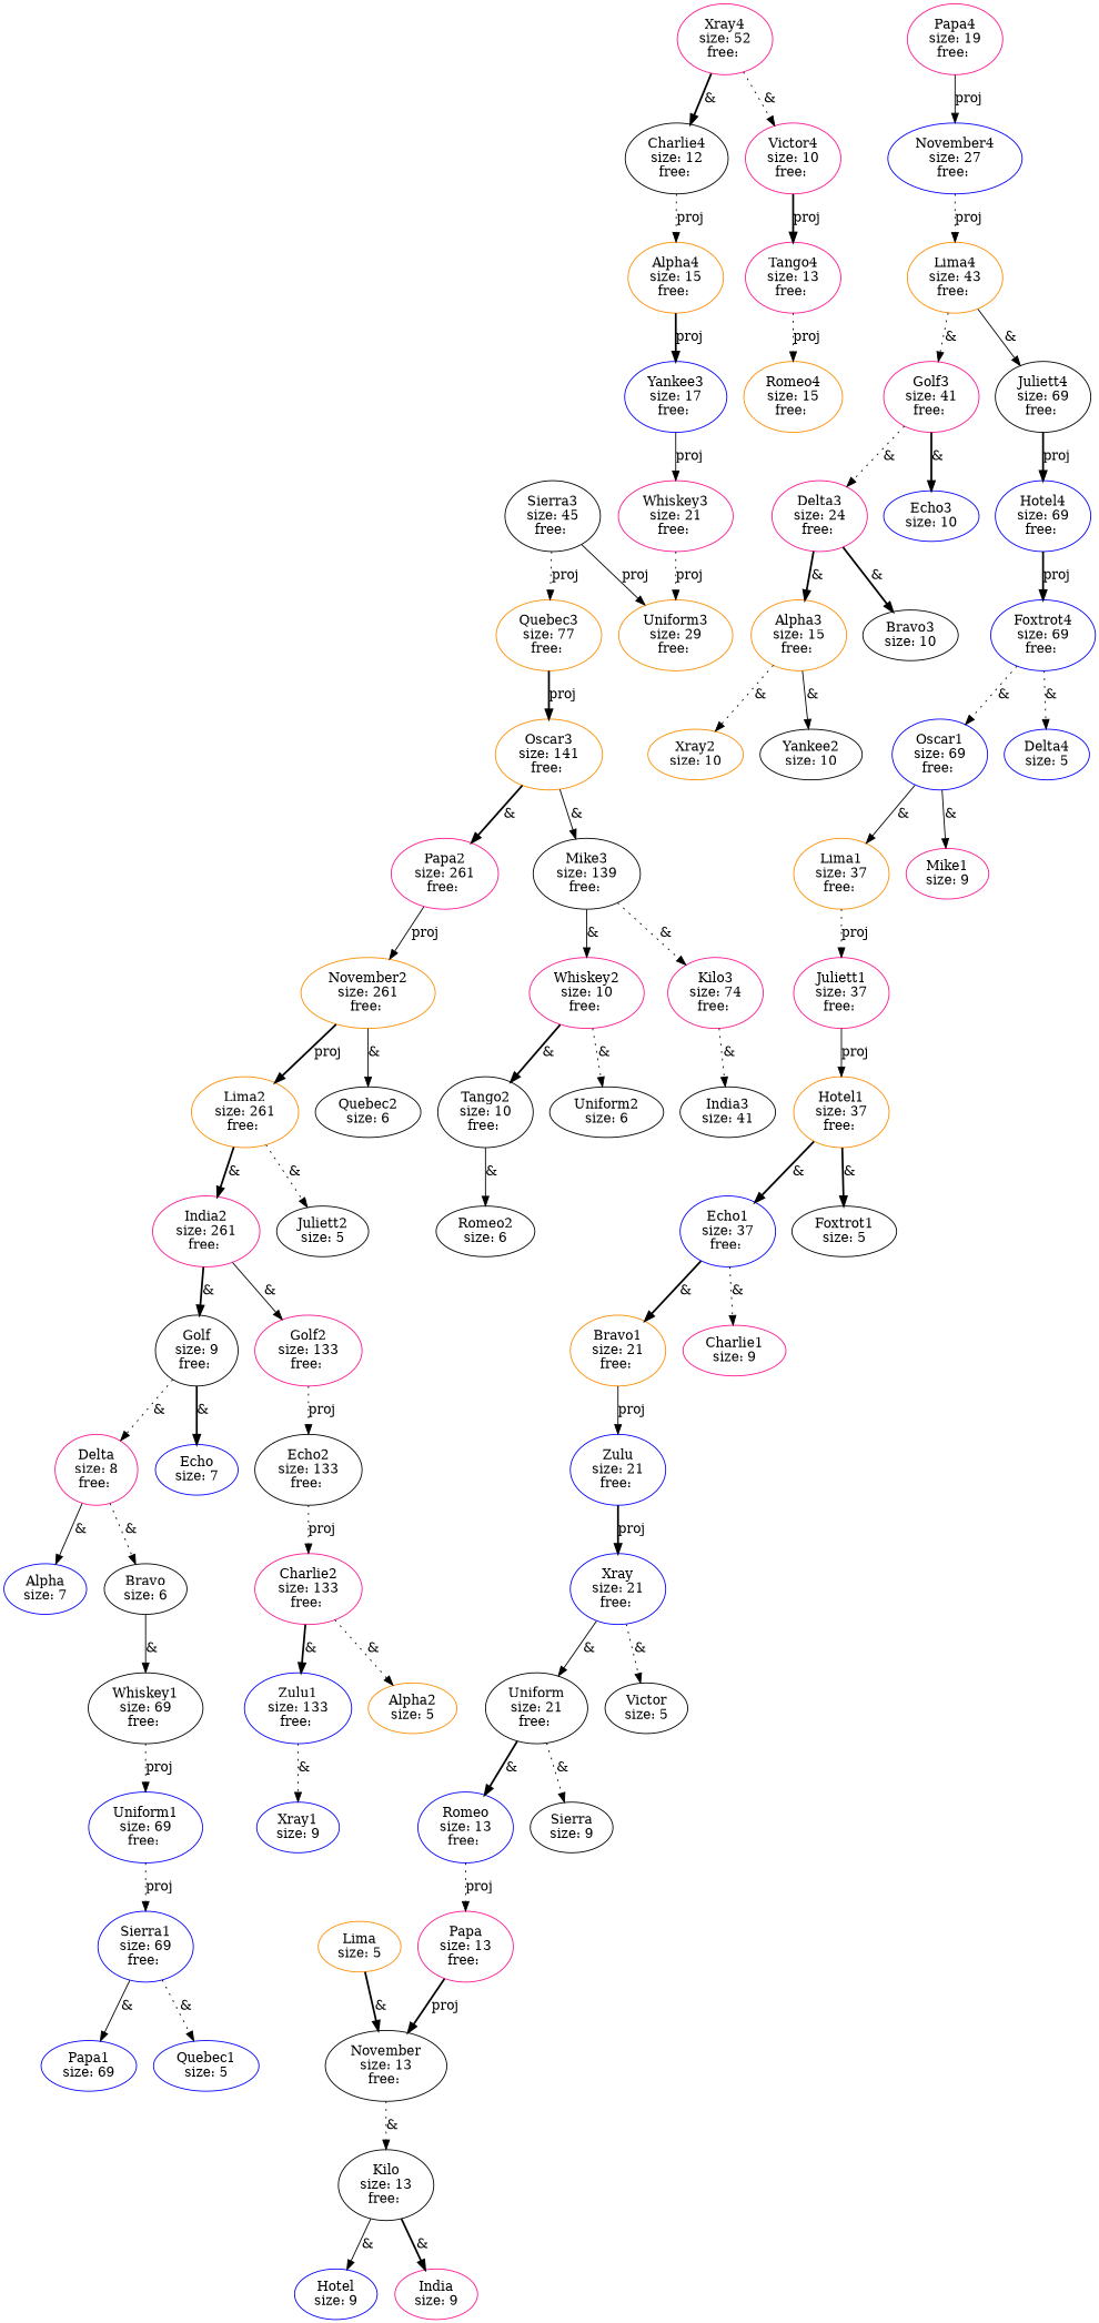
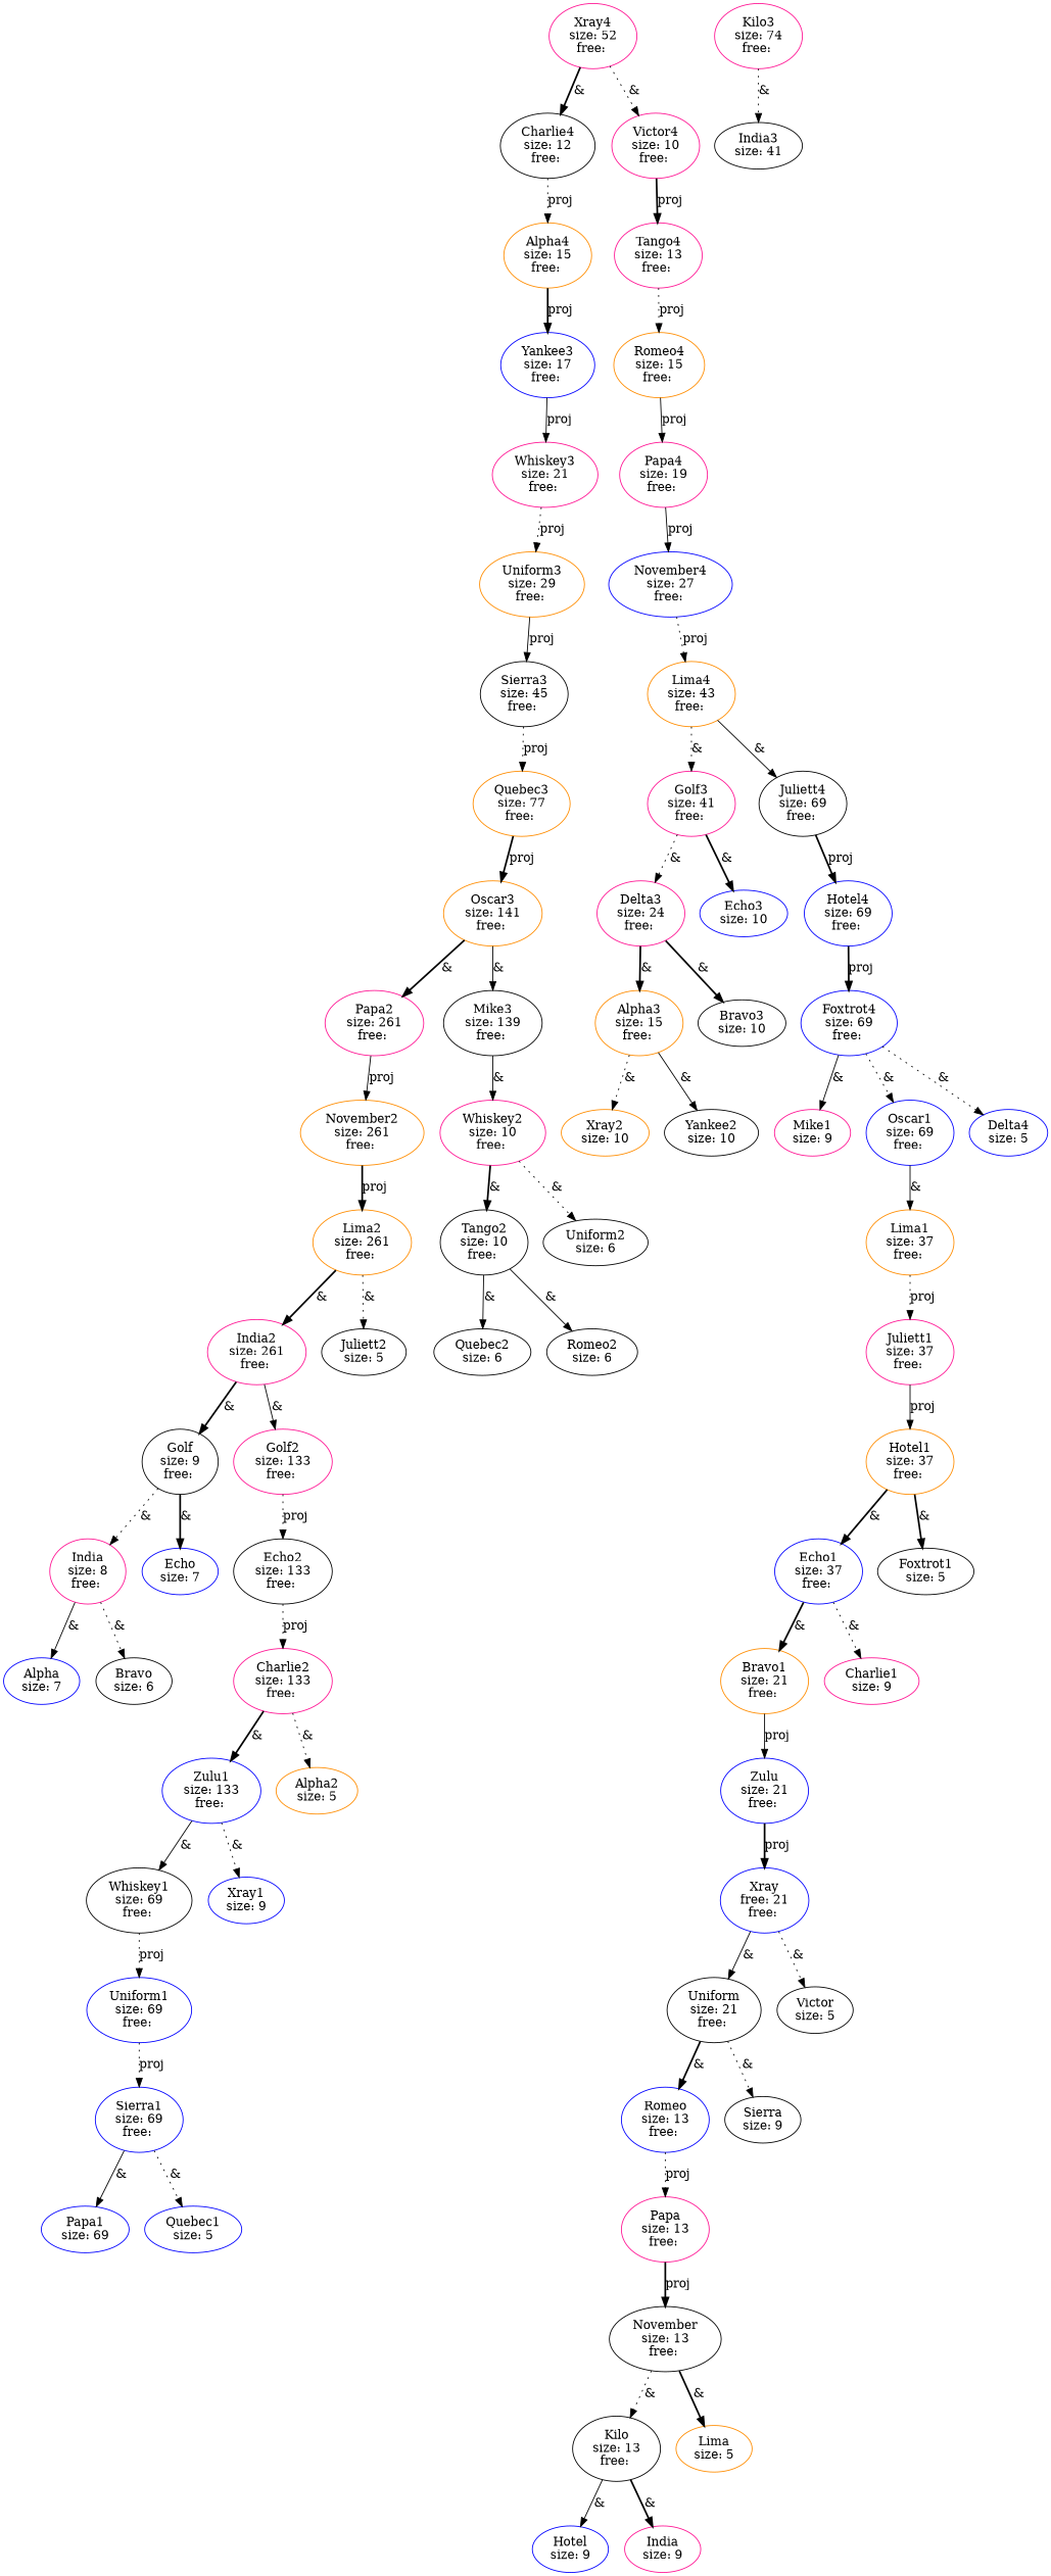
  digraph {
    node [color=black]
    edge [style=dotted]
    n1 [color=blue label="Alpha\nsize: 7"]
    n2 [label="Bravo\nsize: 6"]
-   n3 [color=deeppink label="Delta\nsize: 8\nfree: "]
+   n3 [color=deeppink label="India\nsize: 8\nfree: "]
    n4 [color=blue label="Echo\nsize: 7"]
    n5 [label="Golf\nsize: 9\nfree: "]
    n6 [color=blue label="Hotel\nsize: 9"]
    n7 [color=deeppink label="India\nsize: 9"]
    n8 [label="Kilo\nsize: 13\nfree: "]
    n9 [color=darkorange label="Lima\nsize: 5"]
    n10 [label="November\nsize: 13\nfree: "]
    n11 [color=deeppink label="Papa\nsize: 13\nfree: "]
    n12 [color=blue label="Romeo\nsize: 13\nfree: "]
    n13 [label="Sierra\nsize: 9"]
    n14 [label="Uniform\nsize: 21\nfree: "]
    n15 [label="Victor\nsize: 5"]
-   n16 [color=blue label="Xray\nsize: 21\nfree: "]
+   n16 [color=blue label="Xray\nfree: 21\nfree: "]
    n17 [color=blue label="Zulu\nsize: 21\nfree: "]
    n18 [color=darkorange label="Bravo1\nsize: 21\nfree: "]
    n19 [color=deeppink label="Charlie1\nsize: 9"]
    n20 [color=blue label="Echo1\nsize: 37\nfree: "]
    n21 [label="Foxtrot1\nsize: 5"]
    n22 [color=darkorange label="Hotel1\nsize: 37\nfree: "]
    n23 [color=deeppink label="Juliett1\nsize: 37\nfree: "]
    n24 [color=darkorange label="Lima1\nsize: 37\nfree: "]
    n25 [color=deeppink label="Mike1\nsize: 9"]
    n26 [color=blue label="Oscar1\nsize: 69\nfree: "]
    n27 [color=blue label="Papa1\nsize: 69"]
    n28 [color=blue label="Quebec1\nsize: 5"]
    n29 [color=blue label="Sierra1\nsize: 69\nfree: "]
    n30 [color=blue label="Uniform1\nsize: 69\nfree: "]
    n31 [label="Whiskey1\nsize: 69\nfree: "]
    n32 [color=blue label="Xray1\nsize: 9"]
    n33 [color=blue label="Zulu1\nsize: 133\nfree: "]
    n34 [color=darkorange label="Alpha2\nsize: 5"]
    n35 [color=deeppink label="Charlie2\nsize: 133\nfree: "]
    n36 [label="Echo2\nsize: 133\nfree: "]
    n37 [color=deeppink label="Golf2\nsize: 133\nfree: "]
    n38 [color=deeppink label="India2\nsize: 261\nfree: "]
    n39 [label="Juliett2\nsize: 5"]
    n40 [color=darkorange label="Lima2\nsize: 261\nfree: "]
    n41 [color=darkorange label="November2\nsize: 261\nfree: "]
    n42 [color=deeppink label="Papa2\nsize: 261\nfree: "]
    n43 [label="Quebec2\nsize: 6"]
    n44 [label="Romeo2\nsize: 6"]
    n45 [label="Tango2\nsize: 10\nfree: "]
    n46 [label="Uniform2\nsize: 6"]
    n47 [color=deeppink label="Whiskey2\nsize: 10\nfree: "]
    n48 [color=darkorange label="Xray2\nsize: 10"]
    n49 [label="Yankee2\nsize: 10"]
    n50 [color=darkorange label="Alpha3\nsize: 15\nfree: "]
    n51 [label="Bravo3\nsize: 10"]
    n52 [color=deeppink label="Delta3\nsize: 24\nfree: "]
    n53 [color=blue label="Echo3\nsize: 10"]
    n54 [color=deeppink label="Golf3\nsize: 41\nfree: "]
    n55 [label="India3\nsize: 41"]
    n56 [color=deeppink label="Kilo3\nsize: 74\nfree: "]
    n57 [label="Mike3\nsize: 139\nfree: "]
    n58 [color=darkorange label="Oscar3\nsize: 141\nfree: "]
    n59 [color=darkorange label="Quebec3\nsize: 77\nfree: "]
    n60 [label="Sierra3\nsize: 45\nfree: "]
    n61 [color=darkorange label="Uniform3\nsize: 29\nfree: "]
    n62 [color=deeppink label="Whiskey3\nsize: 21\nfree: "]
    n63 [color=blue label="Yankee3\nsize: 17\nfree: "]
    n64 [color=darkorange label="Alpha4\nsize: 15\nfree: "]
    n65 [label="Charlie4\nsize: 12\nfree: "]
    n66 [color=blue label="Delta4\nsize: 5"]
    n67 [color=blue label="Foxtrot4\nsize: 69\nfree: "]
    n68 [color=blue label="Hotel4\nsize: 69\nfree: "]
    n69 [label="Juliett4\nsize: 69\nfree: "]
    n70 [color=darkorange label="Lima4\nsize: 43\nfree: "]
    n71 [color=blue label="November4\nsize: 27\nfree: "]
    n72 [color=deeppink label="Papa4\nsize: 19\nfree: "]
    n73 [color=darkorange label="Romeo4\nsize: 15\nfree: "]
    n74 [color=deeppink label="Tango4\nsize: 13\nfree: "]
    n75 [color=deeppink label="Victor4\nsize: 10\nfree: "]
    n76 [color=deeppink label="Xray4\nsize: 52\nfree: "]
    n3 -> n1 [label="&" style=solid]
    n3 -> n2 [label="&"]
    n5 -> n3 [label="&"]
    n5 -> n4 [label="&" style=bold]
    n8 -> n6 [label="&" style=solid]
    n8 -> n7 [label="&" style=bold]
    n10 -> n8 [label="&"]
-   n9 -> n10 [label="&" style=bold]
+   n10 -> n9 [label="&" style=bold]
    n11 -> n10 [label=proj style=bold]
    n12 -> n11 [label=proj]
    n14 -> n12 [label="&" style=bold]
    n14 -> n13 [label="&"]
    n16 -> n14 [label="&" style=solid]
    n16 -> n15 [label="&"]
    n17 -> n16 [label=proj style=bold]
    n18 -> n17 [label=proj style=solid]
    n20 -> n18 [label="&" style=bold]
    n20 -> n19 [label="&"]
    n22 -> n20 [label="&" style=bold]
    n22 -> n21 [label="&" style=bold]
    n23 -> n22 [label=proj style=solid]
    n24 -> n23 [label=proj]
    n26 -> n24 [label="&" style=solid]
-   n26 -> n25 [label="&" style=solid]
+   n67 -> n25 [label="&" style=solid]
    n29 -> n27 [label="&" style=solid]
    n29 -> n28 [label="&"]
    n30 -> n29 [label=proj]
    n31 -> n30 [label=proj]
-   n2 -> n31 [label="&" style=solid]
+   n33 -> n31 [label="&" style=solid]
    n33 -> n32 [label="&"]
    n35 -> n33 [label="&" style=bold]
    n35 -> n34 [label="&"]
    n36 -> n35 [label=proj]
    n37 -> n36 [label=proj]
    n38 -> n5 [label="&" style=bold]
    n38 -> n37 [label="&" style=solid]
    n40 -> n38 [label="&" style=bold]
    n40 -> n39 [label="&"]
    n41 -> n40 [label=proj style=bold]
    n42 -> n41 [label=proj style=solid]
-   n41 -> n43 [label="&" style=solid]
+   n45 -> n43 [label="&" style=solid]
    n45 -> n44 [label="&" style=solid]
    n47 -> n45 [label="&" style=bold]
    n47 -> n46 [label="&"]
    n50 -> n48 [label="&"]
    n50 -> n49 [label="&" style=solid]
    n52 -> n50 [label="&" style=bold]
    n52 -> n51 [label="&" style=bold]
    n54 -> n52 [label="&"]
    n54 -> n53 [label="&" style=bold]
    n56 -> n55 [label="&"]
    n57 -> n47 [label="&" style=solid]
-   n57 -> n56 [label="&"]
    n58 -> n42 [label="&" style=bold]
    n58 -> n57 [label="&" style=solid]
    n59 -> n58 [label=proj style=bold]
    n60 -> n59 [label=proj]
-   n60 -> n61 [label=proj style=solid]
+   n61 -> n60 [label=proj style=solid]
    n62 -> n61 [label=proj]
    n63 -> n62 [label=proj style=solid]
    n64 -> n63 [label=proj style=bold]
    n65 -> n64 [label=proj]
    n67 -> n26 [label="&"]
    n67 -> n66 [label="&"]
    n68 -> n67 [label=proj style=bold]
    n69 -> n68 [label=proj style=bold]
    n70 -> n54 [label="&"]
    n70 -> n69 [label="&" style=solid]
    n71 -> n70 [label=proj]
    n72 -> n71 [label=proj style=solid]
+   n73 -> n72 [label=proj style=solid]
    n74 -> n73 [label=proj]
    n75 -> n74 [label=proj style=bold]
    n76 -> n65 [label="&" style=bold]
    n76 -> n75 [label="&"]
  }
